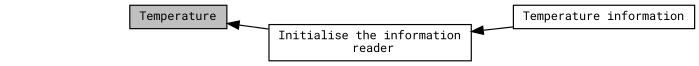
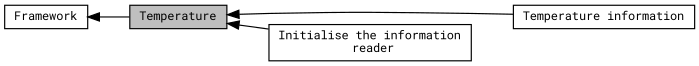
  digraph {
    fontname="Roboto Mono"
    rankdir=LR
    node [color=black fillcolor=white fontname="Roboto Mono" fontsize=10 shape=record style=filled]
    edge [dir=back fontname="Roboto Mono" fontsize=10 labelfontname=Helvetica labelfontsize=10 shape=plaintext style=solid]
+   n1 [height=0.2 label=Framework width=0.4]
    n2 [fillcolor=grey75 fontcolor=black height=0.2 label=Temperature width=0.4]
    n3 [height=0.2 label="Temperature information" width=0.4]
    n4 [height=0.2 label="Initialise the information\l reader" width=0.4]
-   n4 -> n3
+   n1 -> n2
+   n2 -> n3
    n2 -> n4
  }
